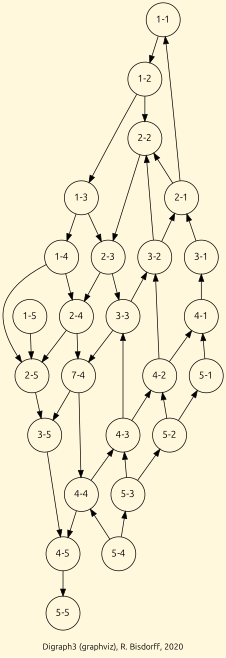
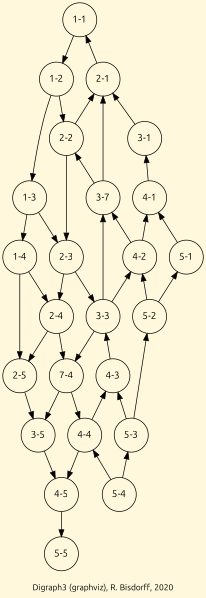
  digraph {
    bgcolor=cornsilk
    fontname=Ubuntu
    fontsize=12
    label="\nDigraph3 (graphviz), R. Bisdorff, 2020"
    node [fontname=Ubuntu shape=circle]
    edge [color=black dir=forward fontname=Ubuntu]
    n1 [label="1-1"]
    n2 [label="1-2"]
    n3 [label="2-1"]
    n4 [label="1-3"]
    n5 [label="2-2"]
    n6 [label="3-1"]
-   n7 [label="3-2"]
+   n7 [label="3-7"]
    n8 [label="1-4"]
    n9 [label="2-3"]
    n10 [label="2-4"]
    n11 [label="2-5"]
    n12 [label="3-3"]
-   n13 [label="1-5"]
    n14 [label="7-4"]
    n15 [label="3-5"]
    n16 [label="4-1"]
    n17 [label="4-2"]
    n18 [label="4-3"]
    n19 [label="4-4"]
    n20 [label="4-5"]
    n21 [label="5-1"]
    n22 [label="5-2"]
    n23 [label="5-3"]
    n24 [label="5-4"]
    n25 [label="5-5"]
    n1 -> n2
    n1 -> n3 [dir=back]
    n2 -> n4
    n2 -> n5
-   n5 -> n3 [dir=back]
+   n3 -> n5 [dir=back]
    n3 -> n6 [dir=back]
    n3 -> n7 [dir=back]
    n4 -> n8
    n4 -> n9
    n5 -> n7 [dir=back]
    n5 -> n9
    n6 -> n16 [dir=back]
    n7 -> n12 [dir=back]
    n7 -> n17 [dir=back]
    n8 -> n10
    n8 -> n11
    n9 -> n10
    n9 -> n12
    n10 -> n11
    n10 -> n14
    n11 -> n15
    n12 -> n14
    n12 -> n18 [dir=back]
-   n13 -> n11
    n14 -> n15
    n14 -> n19
    n15 -> n20
    n16 -> n17 [dir=back]
    n16 -> n21 [dir=back]
-   n17 -> n18 [dir=back]
+   n17 -> n12 [dir=back]
    n17 -> n22 [dir=back]
    n18 -> n19 [dir=back]
    n18 -> n23 [dir=back]
    n19 -> n20
    n19 -> n24 [dir=back]
    n20 -> n25
    n21 -> n22 [dir=back]
    n22 -> n23 [dir=back]
    n23 -> n24 [dir=back]
  }
